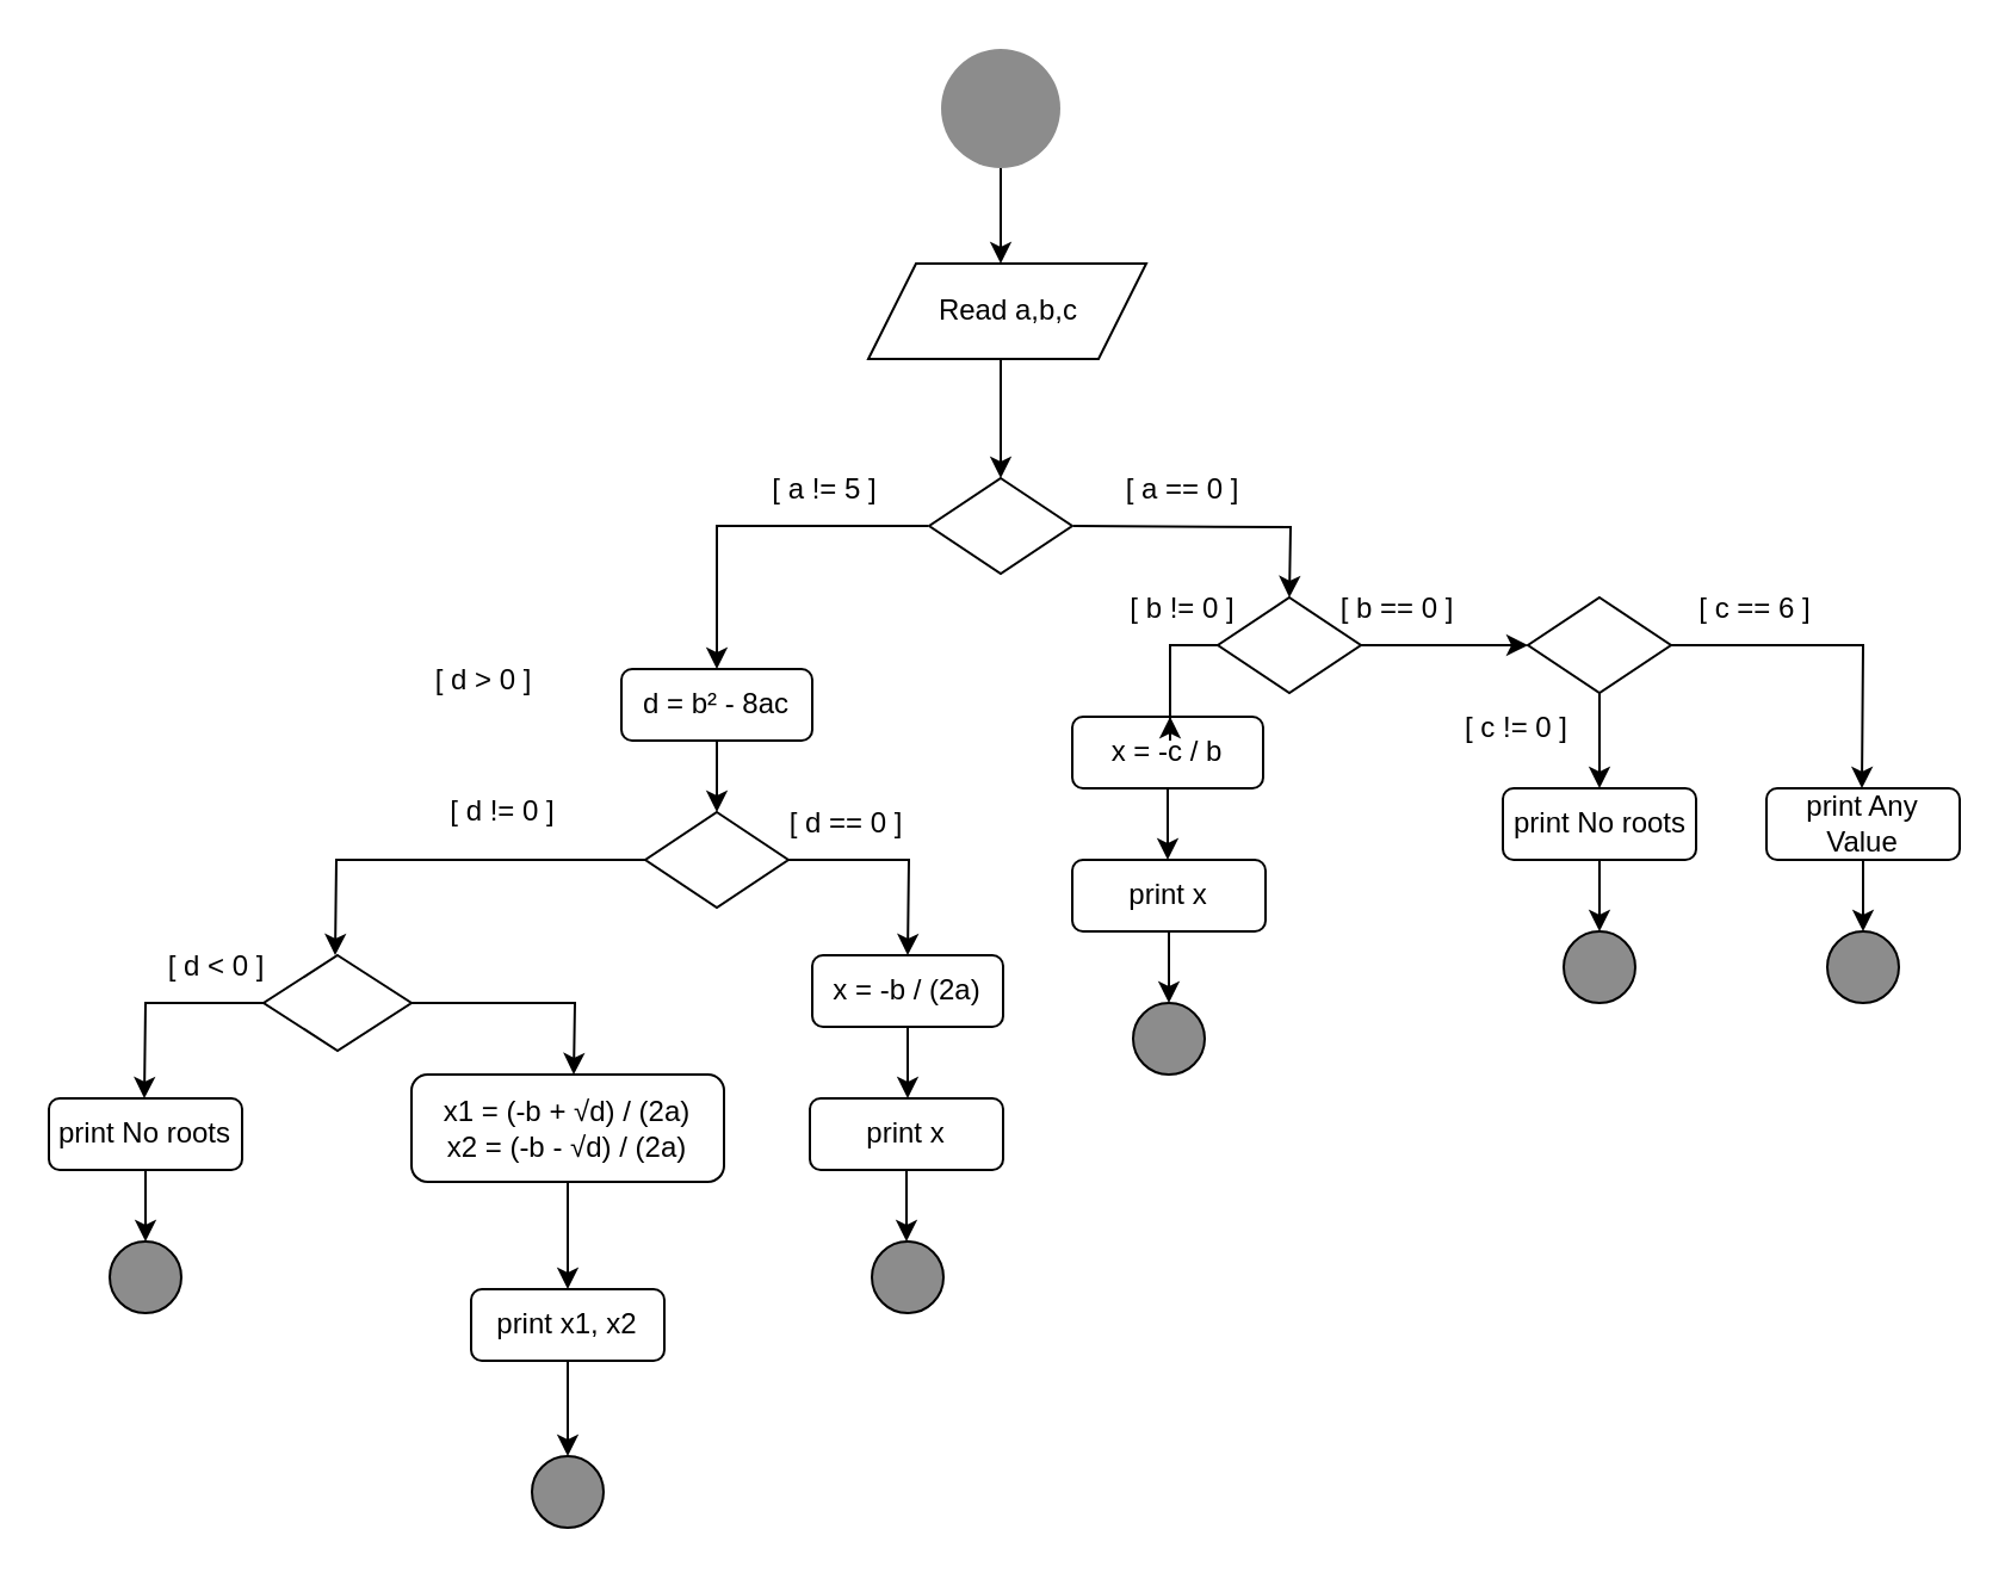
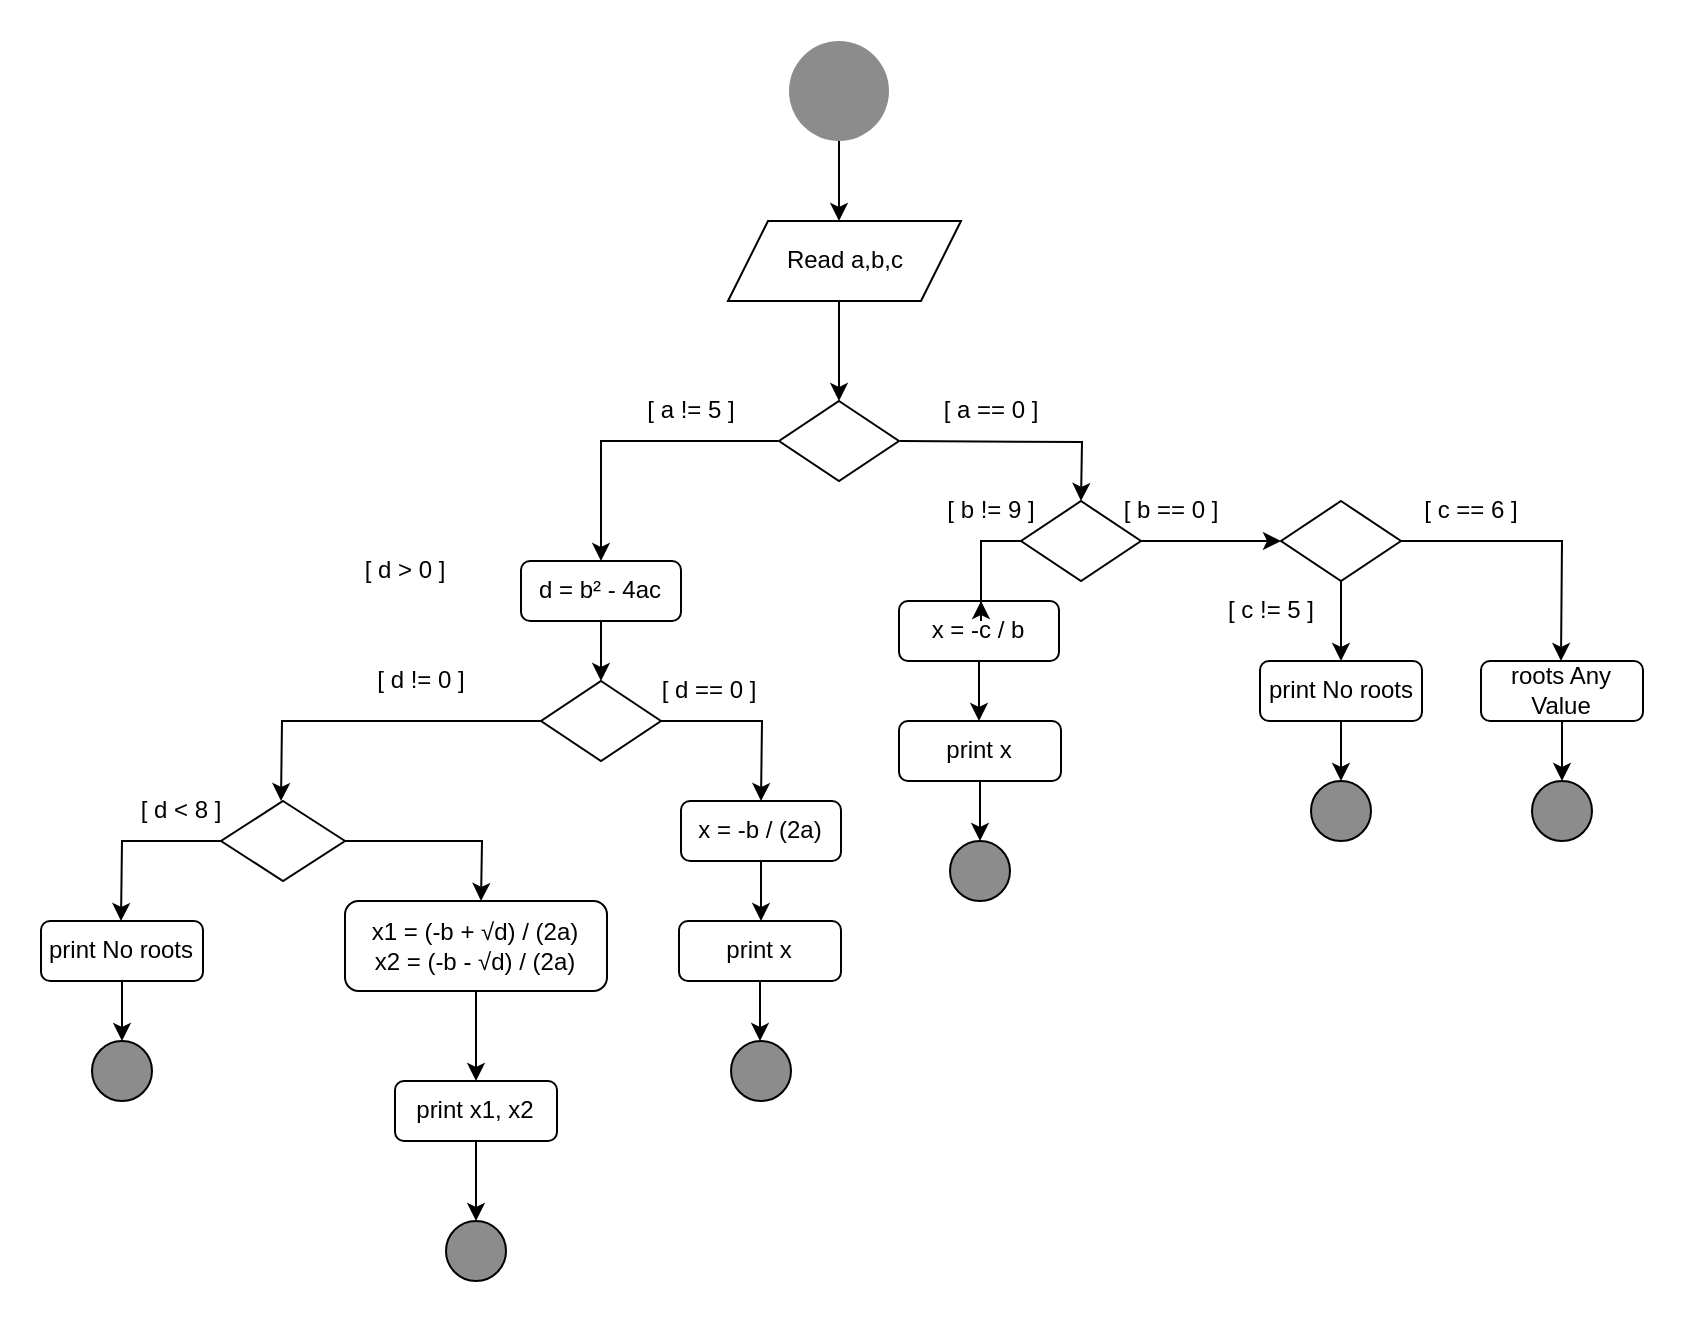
  <mxCell id="0" />
  <mxCell id="1" parent="0" />
  <mxCell id="2" style="edgeStyle=orthogonalEdgeStyle;rounded=0;orthogonalLoop=1;jettySize=auto;html=1;" edge="1" parent="1" source="3"><mxGeometry relative="1" as="geometry"><mxPoint x="419" y="110" as="targetPoint" /></mxGeometry></mxCell>
  <mxCell id="3" value="" style="ellipse;whiteSpace=wrap;html=1;aspect=fixed;fillColor=#8C8C8C;strokeColor=none;" vertex="1" parent="1"><mxGeometry x="394" y="20" width="50" height="50" as="geometry" /></mxCell>
  <mxCell id="4" value="" style="edgeStyle=orthogonalEdgeStyle;rounded=0;orthogonalLoop=1;jettySize=auto;html=1;" edge="1" parent="1"><mxGeometry relative="1" as="geometry"><mxPoint x="419" y="150" as="sourcePoint" /><mxPoint x="419" y="200" as="targetPoint" /></mxGeometry></mxCell>
  <mxCell id="5" style="edgeStyle=orthogonalEdgeStyle;rounded=0;orthogonalLoop=1;jettySize=auto;html=1;" edge="1" parent="1"><mxGeometry relative="1" as="geometry"><mxPoint x="540" y="250" as="targetPoint" /><mxPoint x="449.5" y="220" as="sourcePoint" /></mxGeometry></mxCell>
  <mxCell id="6" style="edgeStyle=orthogonalEdgeStyle;rounded=0;orthogonalLoop=1;jettySize=auto;html=1;" edge="1" parent="1"><mxGeometry relative="1" as="geometry"><mxPoint x="300" y="280" as="targetPoint" /><mxPoint x="388.5" y="220" as="sourcePoint" /><Array as="points"><mxPoint x="300" y="220" /></Array></mxGeometry></mxCell>
  <mxCell id="7" value="[ a == 0 ]" style="text;html=1;align=center;verticalAlign=middle;resizable=0;points=[];autosize=1;strokeColor=none;fillColor=none;" vertex="1" parent="1"><mxGeometry x="459.5" y="190" width="70" height="30" as="geometry" /></mxCell>
  <mxCell id="8" value="[ a != 5 ]" style="text;html=1;align=center;verticalAlign=middle;resizable=0;points=[];autosize=1;strokeColor=none;fillColor=none;" vertex="1" parent="1"><mxGeometry x="310" y="190" width="70" height="30" as="geometry" /></mxCell>
  <mxCell id="9" value="Read a,b,c" style="shape=parallelogram;perimeter=parallelogramPerimeter;whiteSpace=wrap;html=1;fixedSize=1;strokeColor=default;fillColor=default;" vertex="1" parent="1"><mxGeometry x="363.5" y="110" width="116.5" height="40" as="geometry" /></mxCell>
  <mxCell id="10" value="" style="rhombus;whiteSpace=wrap;html=1;strokeColor=default;fillColor=default;" vertex="1" parent="1"><mxGeometry x="389" y="200" width="60" height="40" as="geometry" /></mxCell>
  <mxCell id="11" style="edgeStyle=orthogonalEdgeStyle;rounded=0;orthogonalLoop=1;jettySize=auto;html=1;" edge="1" parent="1" source="13"><mxGeometry relative="1" as="geometry"><mxPoint x="490" y="300" as="targetPoint" /></mxGeometry></mxCell>
  <mxCell id="12" style="edgeStyle=orthogonalEdgeStyle;rounded=0;orthogonalLoop=1;jettySize=auto;html=1;" edge="1" parent="1" source="13" target="23"><mxGeometry relative="1" as="geometry"><mxPoint x="610" y="270" as="targetPoint" /></mxGeometry></mxCell>
  <mxCell id="13" value="" style="rhombus;whiteSpace=wrap;html=1;strokeColor=default;fillColor=default;" vertex="1" parent="1"><mxGeometry x="510" y="250" width="60" height="40" as="geometry" /></mxCell>
  <mxCell id="14" value="[ b == 0 ]" style="text;html=1;align=center;verticalAlign=middle;resizable=0;points=[];autosize=1;strokeColor=none;fillColor=none;gradientColor=none;" vertex="1" parent="1"><mxGeometry x="550" y="240" width="70" height="30" as="geometry" /></mxCell>
- <mxCell id="15" value="[ b != 0 ]" style="text;html=1;align=center;verticalAlign=middle;resizable=0;points=[];autosize=1;strokeColor=none;fillColor=none;gradientColor=none;" vertex="1" parent="1"><mxGeometry x="459.5" y="240" width="70" height="30" as="geometry" /></mxCell>
+ <mxCell id="15" value="[ b != 9 ]" style="text;html=1;align=center;verticalAlign=middle;resizable=0;points=[];autosize=1;strokeColor=none;fillColor=none;gradientColor=none;" vertex="1" parent="1"><mxGeometry x="459.5" y="240" width="70" height="30" as="geometry" /></mxCell>
  <mxCell id="16" style="edgeStyle=orthogonalEdgeStyle;rounded=0;orthogonalLoop=1;jettySize=auto;html=1;" edge="1" parent="1" source="17"><mxGeometry relative="1" as="geometry"><mxPoint x="489" y="360" as="targetPoint" /></mxGeometry></mxCell>
  <mxCell id="17" value="x = -c / b" style="rounded=1;whiteSpace=wrap;html=1;strokeColor=default;fillColor=none;gradientColor=none;" vertex="1" parent="1"><mxGeometry x="449" y="300" width="80" height="30" as="geometry" /></mxCell>
  <mxCell id="18" style="edgeStyle=orthogonalEdgeStyle;rounded=0;orthogonalLoop=1;jettySize=auto;html=1;" edge="1" parent="1" source="19"><mxGeometry relative="1" as="geometry"><mxPoint x="489.5" y="420" as="targetPoint" /></mxGeometry></mxCell>
  <mxCell id="19" value="print x" style="rounded=1;whiteSpace=wrap;html=1;strokeColor=default;fillColor=none;gradientColor=none;" vertex="1" parent="1"><mxGeometry x="449" y="360" width="81" height="30" as="geometry" /></mxCell>
  <mxCell id="20" value="" style="ellipse;whiteSpace=wrap;html=1;aspect=fixed;fillColor=#8C8C8C;" vertex="1" parent="1"><mxGeometry x="474.5" y="420" width="30" height="30" as="geometry" /></mxCell>
  <mxCell id="21" style="edgeStyle=orthogonalEdgeStyle;rounded=0;orthogonalLoop=1;jettySize=auto;html=1;" edge="1" parent="1" source="23"><mxGeometry relative="1" as="geometry"><mxPoint x="780" y="330" as="targetPoint" /></mxGeometry></mxCell>
  <mxCell id="22" style="edgeStyle=orthogonalEdgeStyle;rounded=0;orthogonalLoop=1;jettySize=auto;html=1;" edge="1" parent="1" source="23"><mxGeometry relative="1" as="geometry"><mxPoint x="670" y="330" as="targetPoint" /></mxGeometry></mxCell>
  <mxCell id="23" value="" style="rhombus;whiteSpace=wrap;html=1;strokeColor=default;fillColor=default;" vertex="1" parent="1"><mxGeometry x="640" y="250" width="60" height="40" as="geometry" /></mxCell>
  <mxCell id="24" value="[ c == 6 ]" style="text;html=1;align=center;verticalAlign=middle;resizable=0;points=[];autosize=1;strokeColor=none;fillColor=none;gradientColor=none;" vertex="1" parent="1"><mxGeometry x="700" y="240" width="70" height="30" as="geometry" /></mxCell>
- <mxCell id="25" value="[ c != 0 ]" style="text;html=1;align=center;verticalAlign=middle;resizable=0;points=[];autosize=1;strokeColor=none;fillColor=none;gradientColor=none;" vertex="1" parent="1"><mxGeometry x="600" y="290" width="70" height="30" as="geometry" /></mxCell>
+ <mxCell id="25" value="[ c != 5 ]" style="text;html=1;align=center;verticalAlign=middle;resizable=0;points=[];autosize=1;strokeColor=none;fillColor=none;gradientColor=none;" vertex="1" parent="1"><mxGeometry x="600" y="290" width="70" height="30" as="geometry" /></mxCell>
  <mxCell id="26" style="edgeStyle=orthogonalEdgeStyle;rounded=0;orthogonalLoop=1;jettySize=auto;html=1;" edge="1" parent="1" source="27"><mxGeometry relative="1" as="geometry"><mxPoint x="780.5" y="390" as="targetPoint" /></mxGeometry></mxCell>
- <mxCell id="27" value="print Any Value" style="rounded=1;whiteSpace=wrap;html=1;strokeColor=default;fillColor=none;gradientColor=none;" vertex="1" parent="1"><mxGeometry x="740" y="330" width="81" height="30" as="geometry" /></mxCell>
+ <mxCell id="27" value="roots Any Value" style="rounded=1;whiteSpace=wrap;html=1;strokeColor=default;fillColor=none;gradientColor=none;" vertex="1" parent="1"><mxGeometry x="740" y="330" width="81" height="30" as="geometry" /></mxCell>
  <mxCell id="28" value="" style="ellipse;whiteSpace=wrap;html=1;aspect=fixed;fillColor=#8C8C8C;" vertex="1" parent="1"><mxGeometry x="765.5" y="390" width="30" height="30" as="geometry" /></mxCell>
  <mxCell id="29" style="edgeStyle=orthogonalEdgeStyle;rounded=0;orthogonalLoop=1;jettySize=auto;html=1;" edge="1" parent="1" source="30"><mxGeometry relative="1" as="geometry"><mxPoint x="670" y="390" as="targetPoint" /></mxGeometry></mxCell>
  <mxCell id="30" value="print No roots" style="rounded=1;whiteSpace=wrap;html=1;strokeColor=default;fillColor=none;gradientColor=none;" vertex="1" parent="1"><mxGeometry x="629.5" y="330" width="81" height="30" as="geometry" /></mxCell>
  <mxCell id="31" value="" style="ellipse;whiteSpace=wrap;html=1;aspect=fixed;fillColor=#8C8C8C;perimeterSpacing=1;" vertex="1" parent="1"><mxGeometry x="655" y="390" width="30" height="30" as="geometry" /></mxCell>
  <mxCell id="32" style="edgeStyle=orthogonalEdgeStyle;rounded=0;orthogonalLoop=1;jettySize=auto;html=1;fontColor=#FFFFFF;" edge="1" parent="1" source="33"><mxGeometry relative="1" as="geometry"><mxPoint x="300" y="340" as="targetPoint" /></mxGeometry></mxCell>
- <mxCell id="33" value="d = b²&amp;nbsp;- 8ac" style="rounded=1;whiteSpace=wrap;html=1;strokeColor=default;fillColor=none;gradientColor=none;" vertex="1" parent="1"><mxGeometry x="260" y="280" width="80" height="30" as="geometry" /></mxCell>
+ <mxCell id="33" value="d = b²&amp;nbsp;- 4ac" style="rounded=1;whiteSpace=wrap;html=1;strokeColor=default;fillColor=none;gradientColor=none;" vertex="1" parent="1"><mxGeometry x="260" y="280" width="80" height="30" as="geometry" /></mxCell>
  <mxCell id="34" style="edgeStyle=orthogonalEdgeStyle;rounded=0;orthogonalLoop=1;jettySize=auto;html=1;fontColor=#FFFFFF;" edge="1" parent="1" source="36"><mxGeometry relative="1" as="geometry"><mxPoint x="380" y="400" as="targetPoint" /></mxGeometry></mxCell>
  <mxCell id="35" style="edgeStyle=orthogonalEdgeStyle;rounded=0;orthogonalLoop=1;jettySize=auto;html=1;fontColor=#FFFFFF;" edge="1" parent="1" source="36"><mxGeometry relative="1" as="geometry"><mxPoint x="140" y="400" as="targetPoint" /></mxGeometry></mxCell>
  <mxCell id="36" value="" style="rhombus;whiteSpace=wrap;html=1;strokeColor=default;fillColor=default;" vertex="1" parent="1"><mxGeometry x="270" y="340" width="60" height="40" as="geometry" /></mxCell>
  <mxCell id="37" value="[ d == 0 ]" style="text;html=1;align=center;verticalAlign=middle;resizable=0;points=[];autosize=1;strokeColor=none;fillColor=none;gradientColor=none;" vertex="1" parent="1"><mxGeometry x="319" y="330" width="70" height="30" as="geometry" /></mxCell>
  <mxCell id="38" style="edgeStyle=orthogonalEdgeStyle;rounded=0;orthogonalLoop=1;jettySize=auto;html=1;fontColor=#FFFFFF;" edge="1" parent="1" source="39"><mxGeometry relative="1" as="geometry"><mxPoint x="380" y="460" as="targetPoint" /></mxGeometry></mxCell>
  <mxCell id="39" value="x = -b / (2a)" style="rounded=1;whiteSpace=wrap;html=1;strokeColor=default;fillColor=none;gradientColor=none;" vertex="1" parent="1"><mxGeometry x="340" y="400" width="80" height="30" as="geometry" /></mxCell>
  <mxCell id="40" style="edgeStyle=orthogonalEdgeStyle;rounded=0;orthogonalLoop=1;jettySize=auto;html=1;fontColor=#FFFFFF;" edge="1" parent="1" source="41"><mxGeometry relative="1" as="geometry"><mxPoint x="379.5" y="520" as="targetPoint" /></mxGeometry></mxCell>
  <mxCell id="41" value="print x" style="rounded=1;whiteSpace=wrap;html=1;strokeColor=default;fillColor=none;gradientColor=none;" vertex="1" parent="1"><mxGeometry x="339" y="460" width="81" height="30" as="geometry" /></mxCell>
  <mxCell id="42" value="" style="ellipse;whiteSpace=wrap;html=1;aspect=fixed;fillColor=#8C8C8C;" vertex="1" parent="1"><mxGeometry x="365" y="520" width="30" height="30" as="geometry" /></mxCell>
  <mxCell id="43" value="[ d != 0 ]" style="text;html=1;align=center;verticalAlign=middle;resizable=0;points=[];autosize=1;strokeColor=none;fillColor=none;gradientColor=none;" vertex="1" parent="1"><mxGeometry x="175" y="325" width="70" height="30" as="geometry" /></mxCell>
  <mxCell id="44" style="edgeStyle=orthogonalEdgeStyle;rounded=0;orthogonalLoop=1;jettySize=auto;html=1;fontColor=#FFFFFF;" edge="1" parent="1" source="46"><mxGeometry relative="1" as="geometry"><mxPoint x="60" y="460" as="targetPoint" /></mxGeometry></mxCell>
  <mxCell id="45" style="edgeStyle=orthogonalEdgeStyle;rounded=0;orthogonalLoop=1;jettySize=auto;html=1;fontColor=#FFFFFF;" edge="1" parent="1" source="46"><mxGeometry relative="1" as="geometry"><mxPoint x="240" y="450" as="targetPoint" /></mxGeometry></mxCell>
  <mxCell id="46" value="" style="rhombus;whiteSpace=wrap;html=1;strokeColor=default;fillColor=default;" vertex="1" parent="1"><mxGeometry x="110" y="400" width="62" height="40" as="geometry" /></mxCell>
  <mxCell id="47" value="[ d &amp;gt; 0 ]" style="text;html=1;align=center;verticalAlign=middle;resizable=0;points=[];autosize=1;strokeColor=none;fillColor=none;gradientColor=none;" vertex="1" parent="1"><mxGeometry x="172" y="270" width="60" height="30" as="geometry" /></mxCell>
- <mxCell id="48" value="[ d &amp;lt; 0 ]" style="text;html=1;align=center;verticalAlign=middle;resizable=0;points=[];autosize=1;strokeColor=none;fillColor=none;gradientColor=none;" vertex="1" parent="1"><mxGeometry x="60" y="390" width="60" height="30" as="geometry" /></mxCell>
+ <mxCell id="48" value="[ d &amp;lt; 8 ]" style="text;html=1;align=center;verticalAlign=middle;resizable=0;points=[];autosize=1;strokeColor=none;fillColor=none;gradientColor=none;" vertex="1" parent="1"><mxGeometry x="60" y="390" width="60" height="30" as="geometry" /></mxCell>
  <mxCell id="49" style="edgeStyle=orthogonalEdgeStyle;rounded=0;orthogonalLoop=1;jettySize=auto;html=1;fontColor=#FFFFFF;" edge="1" parent="1" source="50"><mxGeometry relative="1" as="geometry"><mxPoint x="60.5" y="520" as="targetPoint" /></mxGeometry></mxCell>
  <mxCell id="50" value="print No roots" style="rounded=1;whiteSpace=wrap;html=1;strokeColor=default;fillColor=none;gradientColor=none;" vertex="1" parent="1"><mxGeometry y="460" width="81" height="30" as="geometry" x="20" /></mxCell>
  <mxCell id="51" value="" style="ellipse;whiteSpace=wrap;html=1;aspect=fixed;fillColor=#8C8C8C;" vertex="1" parent="1"><mxGeometry x="45.5" y="520" width="30" height="30" as="geometry" /></mxCell>
  <mxCell id="52" style="edgeStyle=orthogonalEdgeStyle;rounded=0;orthogonalLoop=1;jettySize=auto;html=1;fontColor=#FFFFFF;" edge="1" parent="1" source="53"><mxGeometry relative="1" as="geometry"><mxPoint x="237.5" y="540" as="targetPoint" /></mxGeometry></mxCell>
  <mxCell id="53" value="x1 = (-b + √d) / (2a)&lt;br&gt;x2 = (-b - √d) / (2a)" style="rounded=1;whiteSpace=wrap;html=1;strokeColor=default;fillColor=none;gradientColor=none;" vertex="1" parent="1"><mxGeometry x="172" y="450" width="131" height="45" as="geometry" /></mxCell>
  <mxCell id="54" style="edgeStyle=orthogonalEdgeStyle;rounded=0;orthogonalLoop=1;jettySize=auto;html=1;fontColor=#FFFFFF;" edge="1" parent="1" source="55"><mxGeometry relative="1" as="geometry"><mxPoint x="237.5" y="610" as="targetPoint" /></mxGeometry></mxCell>
  <mxCell id="55" value="print x1, x2" style="rounded=1;whiteSpace=wrap;html=1;strokeColor=default;fillColor=none;gradientColor=none;" vertex="1" parent="1"><mxGeometry x="197" y="540" width="81" height="30" as="geometry" /></mxCell>
  <mxCell id="56" value="" style="ellipse;whiteSpace=wrap;html=1;aspect=fixed;fillColor=#8C8C8C;" vertex="1" parent="1"><mxGeometry x="222.5" y="610" width="30" height="30" as="geometry" /></mxCell>
